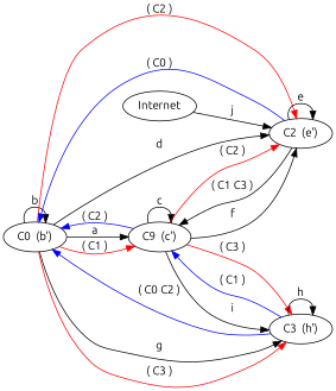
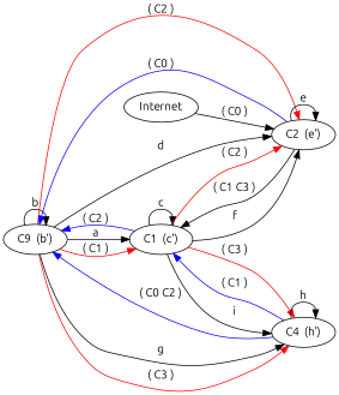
  digraph {
    fontname=Ubuntu
    rankdir=LR
    node [fontname=Ubuntu]
    edge [fontname=Ubuntu headport=p1 tailport=p1]
-   n1 [label="C0  (b')"]
-   n2 [label="C9  (c')"]
+   n1 [label="C9  (b')"]
+   n2 [label="C1  (c')"]
    n3 [label="C2  (e')"]
-   n4 [label="C3  (h')"]
+   n4 [label="C4  (h')"]
    Internet
    n1 -> n1 [headport=p0 label=b tailport=p0]
    n1 -> n2 [label=a]
    n1 -> n2 [color=red label="( C1 )"]
    n1 -> n3 [label=d tailport=p2]
    n1 -> n3 [color=red label="( C2 )" tailport=p2]
    n1 -> n4 [label=g tailport=p3]
    n1 -> n4 [color=red label="( C3 )" tailport=p3]
    n2 -> n1 [color=blue label="( C2 )"]
    n2 -> n2 [headport=p0 label=c tailport=p0]
    n2 -> n3 [headport=p3 label=f tailport=p2]
    n2 -> n3 [color=red headport=p3 label="( C2 )" tailport=p2]
    n2 -> n4 [headport=p2 label=i tailport=p3]
    n2 -> n4 [color=red headport=p2 label="( C3 )" tailport=p3]
    n3 -> n1 [color=blue headport=p2 label="( C0 )"]
    n3 -> n2 [color=black headport=p2 label="( C1 C3 )" tailport=p3]
    n3 -> n3 [headport=p0 label=e tailport=p0]
    n4 -> n1 [color=blue headport=p3 label="( C0 C2 )"]
    n4 -> n2 [color=blue headport=p3 label="( C1 )" tailport=p2]
    n4 -> n4 [headport=p0 label=h tailport=p0]
-   Internet -> n3 [headport=p2 label=j]
+   Internet -> n3 [headport=p2 label="( C0 )"]
  }
